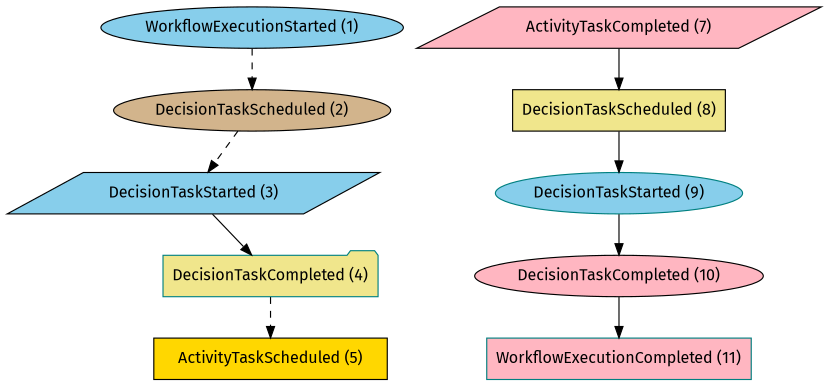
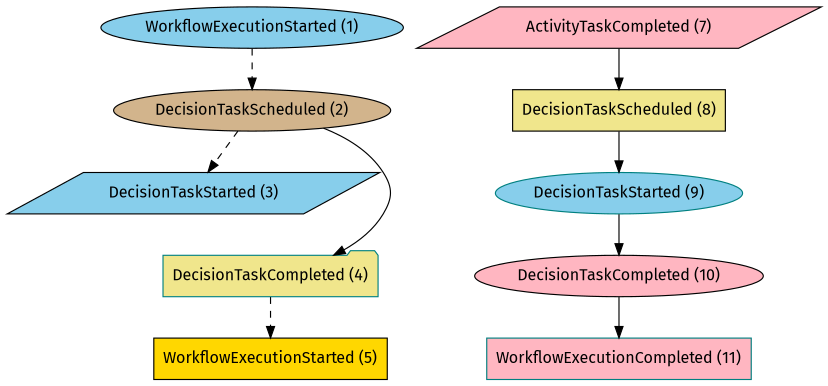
  digraph {
    bgcolor=white
    fontname="Fira Sans"
    node [color=black fillcolor=skyblue fontname="Fira Sans" shape=ellipse style=filled]
    edge [fontname="Fira Sans" style=solid]
    n1 [label="WorkflowExecutionStarted (1)"]
    n2 [fillcolor=tan label="DecisionTaskScheduled (2)"]
    n3 [label="DecisionTaskStarted (3)" shape=parallelogram]
    n4 [color=teal fillcolor=khaki label="DecisionTaskCompleted (4)" shape=folder]
-   n5 [fillcolor=gold label="ActivityTaskScheduled (5)" shape=box]
+   n5 [fillcolor=gold label="WorkflowExecutionStarted (5)" shape=box]
    n6 [fillcolor=lightpink label="ActivityTaskCompleted (7)" shape=parallelogram]
    n7 [fillcolor=khaki label="DecisionTaskScheduled (8)" shape=box]
    n8 [color=teal label="DecisionTaskStarted (9)"]
    n9 [fillcolor=lightpink label="DecisionTaskCompleted (10)"]
    n10 [color=teal fillcolor=lightpink label="WorkflowExecutionCompleted (11)" shape=box]
    n1 -> n2 [style=dashed]
    n2 -> n3 [style=dashed]
-   n3 -> n4
+   n2 -> n4
    n4 -> n5 [style=dashed]
    n6 -> n7
    n7 -> n8
    n8 -> n9
    n9 -> n10
  }
